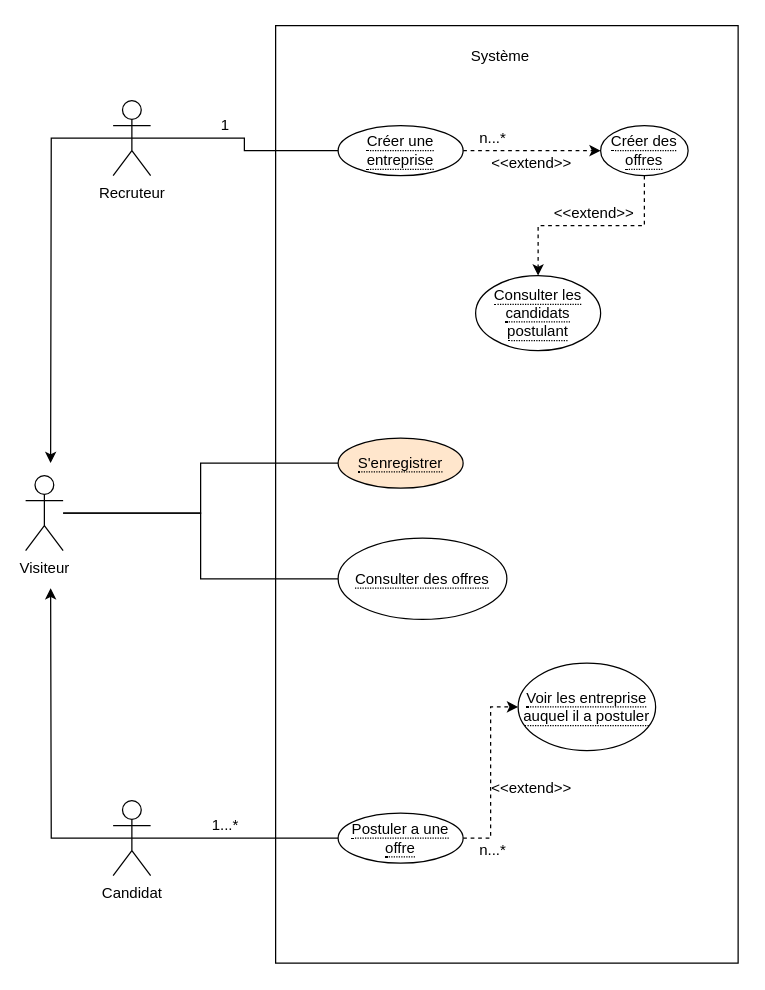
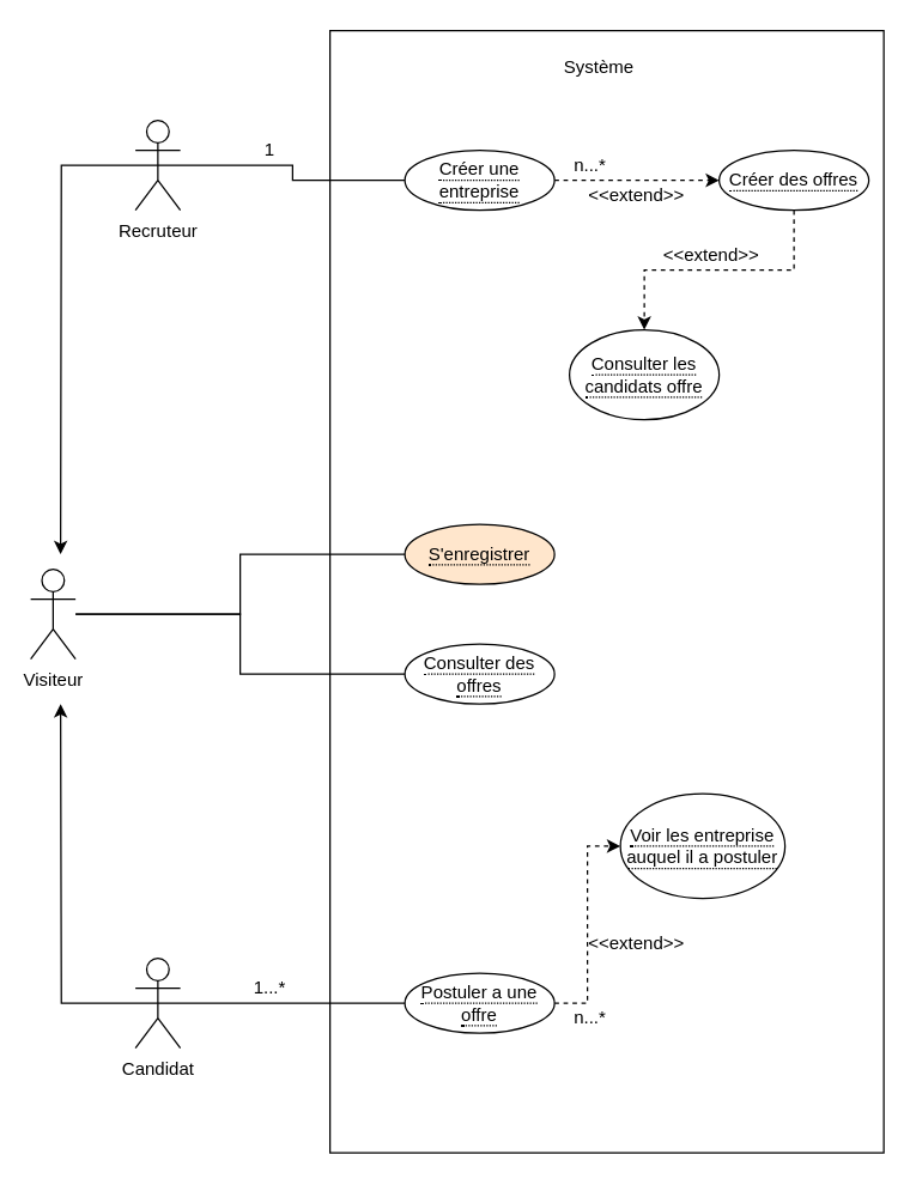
  <mxCell id="0" />
  <mxCell id="1" parent="0" />
  <mxCell id="2" value="" style="whiteSpace=wrap;html=1;" vertex="1" parent="1"><mxGeometry x="220" y="20" width="370" height="750" as="geometry" /></mxCell>
  <mxCell id="3" value="Système" style="text;html=1;align=center;verticalAlign=middle;whiteSpace=wrap;rounded=0;" vertex="1" parent="1"><mxGeometry x="370" y="30" width="60" height="30" as="geometry" /></mxCell>
  <mxCell id="4" style="edgeStyle=orthogonalEdgeStyle;rounded=0;orthogonalLoop=1;jettySize=auto;html=1;exitX=0.5;exitY=0.5;exitDx=0;exitDy=0;exitPerimeter=0;" edge="1" parent="1" source="6"><mxGeometry relative="1" as="geometry"><mxPoint x="40" y="370" as="targetPoint" /></mxGeometry></mxCell>
  <mxCell id="5" style="edgeStyle=orthogonalEdgeStyle;rounded=0;orthogonalLoop=1;jettySize=auto;html=1;exitX=0.5;exitY=0.5;exitDx=0;exitDy=0;exitPerimeter=0;endArrow=none;startFill=0;" edge="1" parent="1" source="6" target="16"><mxGeometry relative="1" as="geometry" /></mxCell>
  <mxCell id="6" value="Recruteur" style="shape=umlActor;verticalLabelPosition=bottom;verticalAlign=top;html=1;outlineConnect=0;" vertex="1" parent="1"><mxGeometry x="90" y="80" width="30" height="60" as="geometry" /></mxCell>
  <mxCell id="7" style="edgeStyle=orthogonalEdgeStyle;rounded=0;orthogonalLoop=1;jettySize=auto;html=1;endArrow=none;startFill=0;" edge="1" parent="1" source="9" target="13"><mxGeometry relative="1" as="geometry" /></mxCell>
  <mxCell id="8" style="edgeStyle=orthogonalEdgeStyle;rounded=0;orthogonalLoop=1;jettySize=auto;html=1;entryX=0;entryY=0.5;entryDx=0;entryDy=0;endArrow=none;startFill=0;" edge="1" parent="1" source="9" target="14"><mxGeometry relative="1" as="geometry" /></mxCell>
  <mxCell id="9" value="Visiteur" style="shape=umlActor;verticalLabelPosition=bottom;verticalAlign=top;html=1;outlineConnect=0;" vertex="1" parent="1"><mxGeometry x="20" y="380" width="30" height="60" as="geometry" /></mxCell>
  <mxCell id="10" style="edgeStyle=orthogonalEdgeStyle;rounded=0;orthogonalLoop=1;jettySize=auto;html=1;exitX=0.5;exitY=0.5;exitDx=0;exitDy=0;exitPerimeter=0;" edge="1" parent="1" source="12"><mxGeometry relative="1" as="geometry"><mxPoint x="40" y="470" as="targetPoint" /></mxGeometry></mxCell>
  <mxCell id="11" style="edgeStyle=orthogonalEdgeStyle;rounded=0;orthogonalLoop=1;jettySize=auto;html=1;exitX=0.5;exitY=0.5;exitDx=0;exitDy=0;exitPerimeter=0;endArrow=none;startFill=0;" edge="1" parent="1" source="12" target="21"><mxGeometry relative="1" as="geometry" /></mxCell>
  <mxCell id="12" value="Candidat" style="shape=umlActor;verticalLabelPosition=bottom;verticalAlign=top;html=1;outlineConnect=0;" vertex="1" parent="1"><mxGeometry x="90" y="640" width="30" height="60" as="geometry" /></mxCell>
  <mxCell id="13" value="&lt;span style=&quot;border-bottom: 1px dotted&quot;&gt;S'enregistrer&lt;/span&gt;" style="ellipse;whiteSpace=wrap;html=1;align=center;fillColor=#ffe6cc;" vertex="1" parent="1"><mxGeometry x="270" y="350" width="100" height="40" as="geometry" /></mxCell>
- <mxCell id="14" value="&lt;span style=&quot;border-bottom: 1px dotted&quot;&gt;Consulter des offres&lt;/span&gt;" style="ellipse;whiteSpace=wrap;html=1;align=center;" vertex="1" parent="1"><mxGeometry x="270" y="430" width="135" height="65" as="geometry" /></mxCell>
+ <mxCell id="14" value="&lt;span style=&quot;border-bottom: 1px dotted&quot;&gt;Consulter des offres&lt;/span&gt;" style="ellipse;whiteSpace=wrap;html=1;align=center;" vertex="1" parent="1"><mxGeometry x="270" y="430" width="100" height="40" as="geometry" /></mxCell>
  <mxCell id="15" style="edgeStyle=orthogonalEdgeStyle;rounded=0;orthogonalLoop=1;jettySize=auto;html=1;dashed=1;" edge="1" parent="1" source="16" target="18"><mxGeometry relative="1" as="geometry" /></mxCell>
  <mxCell id="16" value="&lt;span style=&quot;border-bottom: 1px dotted&quot;&gt;Créer une entreprise&lt;/span&gt;" style="ellipse;whiteSpace=wrap;html=1;align=center;" vertex="1" parent="1"><mxGeometry x="270" y="100" width="100" height="40" as="geometry" /></mxCell>
  <mxCell id="17" style="edgeStyle=orthogonalEdgeStyle;rounded=0;orthogonalLoop=1;jettySize=auto;html=1;entryX=0.5;entryY=0;entryDx=0;entryDy=0;dashed=1;" edge="1" parent="1" source="18" target="19"><mxGeometry relative="1" as="geometry" /></mxCell>
- <mxCell id="18" value="&lt;span style=&quot;border-bottom: 1px dotted&quot;&gt;Créer des offres&lt;/span&gt;" style="ellipse;whiteSpace=wrap;html=1;align=center;" vertex="1" parent="1"><mxGeometry x="480" y="100" width="70" height="40" as="geometry" /></mxCell>
- <mxCell id="19" value="&lt;span style=&quot;border-bottom: 1px dotted&quot;&gt;Consulter les candidats postulant&lt;/span&gt;" style="ellipse;whiteSpace=wrap;html=1;align=center;" vertex="1" parent="1"><mxGeometry x="380" y="220" width="100" height="60" as="geometry" /></mxCell>
+ <mxCell id="18" value="&lt;span style=&quot;border-bottom: 1px dotted&quot;&gt;Créer des offres&lt;/span&gt;" style="ellipse;whiteSpace=wrap;html=1;align=center;" vertex="1" parent="1"><mxGeometry x="480" y="100" width="100" height="40" as="geometry" /></mxCell>
+ <mxCell id="19" value="&lt;span style=&quot;border-bottom: 1px dotted&quot;&gt;Consulter les candidats offre&lt;/span&gt;" style="ellipse;whiteSpace=wrap;html=1;align=center;" vertex="1" parent="1"><mxGeometry x="380" y="220" width="100" height="60" as="geometry" /></mxCell>
  <mxCell id="20" style="edgeStyle=orthogonalEdgeStyle;rounded=0;orthogonalLoop=1;jettySize=auto;html=1;exitX=1;exitY=0.5;exitDx=0;exitDy=0;entryX=0;entryY=0.5;entryDx=0;entryDy=0;dashed=1;" edge="1" parent="1" source="21" target="22"><mxGeometry relative="1" as="geometry" /></mxCell>
  <mxCell id="21" value="&lt;span style=&quot;border-bottom: 1px dotted&quot;&gt;Postuler a une offre&lt;/span&gt;" style="ellipse;whiteSpace=wrap;html=1;align=center;" vertex="1" parent="1"><mxGeometry x="270" y="650" width="100" height="40" as="geometry" /></mxCell>
  <mxCell id="22" value="&lt;span style=&quot;border-bottom: 1px dotted&quot;&gt;Voir les entreprise auquel il a postuler&lt;/span&gt;" style="ellipse;whiteSpace=wrap;html=1;align=center;" vertex="1" parent="1"><mxGeometry x="414" y="530" width="110" height="70" as="geometry" /></mxCell>
  <mxCell id="23" value="1" style="text;html=1;align=center;verticalAlign=middle;whiteSpace=wrap;rounded=0;" vertex="1" parent="1"><mxGeometry x="160" y="90" width="40" height="20" as="geometry" /></mxCell>
  <mxCell id="24" value="1...*" style="text;html=1;align=center;verticalAlign=middle;whiteSpace=wrap;rounded=0;" vertex="1" parent="1"><mxGeometry x="160" y="650" width="40" height="20" as="geometry" /></mxCell>
  <mxCell id="25" value="n...*" style="text;html=1;align=center;verticalAlign=middle;whiteSpace=wrap;rounded=0;" vertex="1" parent="1"><mxGeometry x="374" y="100" width="40" height="20" as="geometry" /></mxCell>
  <mxCell id="26" value="n...*" style="text;html=1;align=center;verticalAlign=middle;whiteSpace=wrap;rounded=0;" vertex="1" parent="1"><mxGeometry x="374" y="670" width="40" height="20" as="geometry" /></mxCell>
  <mxCell id="27" value="&amp;lt;&amp;lt;extend&amp;gt;&amp;gt;" style="text;html=1;align=center;verticalAlign=middle;whiteSpace=wrap;rounded=0;" vertex="1" parent="1"><mxGeometry x="390" y="620" width="70" height="20" as="geometry" /></mxCell>
  <mxCell id="28" value="&amp;lt;&amp;lt;extend&amp;gt;&amp;gt;" style="text;html=1;align=center;verticalAlign=middle;whiteSpace=wrap;rounded=0;" vertex="1" parent="1"><mxGeometry x="440" y="160" width="70" height="20" as="geometry" /></mxCell>
  <mxCell id="29" value="&amp;lt;&amp;lt;extend&amp;gt;&amp;gt;" style="text;html=1;align=center;verticalAlign=middle;whiteSpace=wrap;rounded=0;" vertex="1" parent="1"><mxGeometry x="390" y="120" width="70" height="20" as="geometry" /></mxCell>
